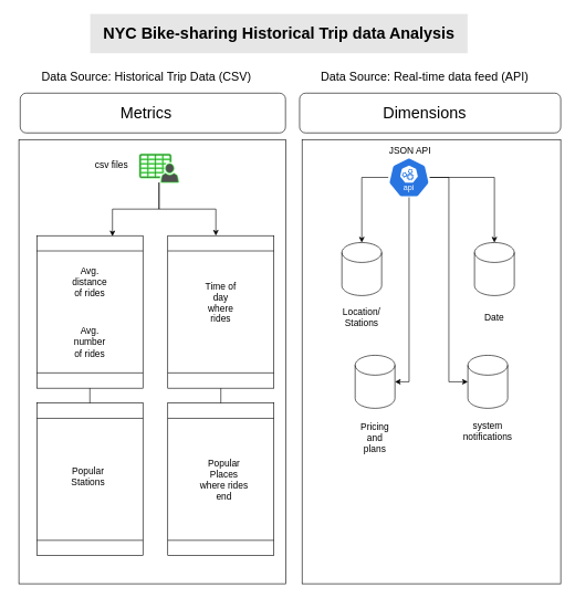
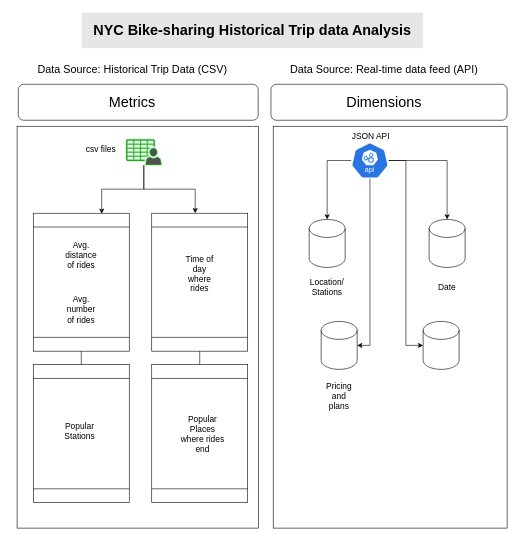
  <mxCell id="0" />
  <mxCell id="1" parent="0" />
  <mxCell id="2" value="" style="rounded=0;whiteSpace=wrap;html=1;fillColor=#E6E6E6;strokeColor=#FCFCFC;" vertex="1" parent="1"><mxGeometry x="135" y="20" width="570" height="60" as="geometry" /></mxCell>
  <mxCell id="3" value="" style="rounded=0;whiteSpace=wrap;html=1;" vertex="1" parent="1"><mxGeometry x="455" y="210" width="390" height="670" as="geometry" /></mxCell>
  <mxCell id="4" value="" style="rounded=0;whiteSpace=wrap;html=1;" parent="1" vertex="1"><mxGeometry x="28" y="210" width="402.5" height="670" as="geometry" /></mxCell>
  <mxCell id="5" value="NYC Bike-sharing Historical Trip data Analysis" style="text;strokeColor=none;fillColor=none;html=1;fontSize=24;fontStyle=1;verticalAlign=middle;align=center;" parent="1" vertex="1"><mxGeometry x="155" y="30" width="530" height="40" as="geometry" /></mxCell>
  <mxCell id="6" value="" style="shape=process;whiteSpace=wrap;html=1;backgroundOutline=1;rotation=-90;" parent="1" vertex="1"><mxGeometry x="20" y="390" width="230" height="160" as="geometry" /></mxCell>
  <mxCell id="7" value="" style="shape=process;whiteSpace=wrap;html=1;backgroundOutline=1;rotation=-90;" parent="1" vertex="1"><mxGeometry x="217.5" y="390" width="230" height="160" as="geometry" /></mxCell>
  <mxCell id="8" value="&lt;font style=&quot;font-size: 14px;&quot;&gt;Avg. distance of rides&lt;/font&gt;" style="text;html=1;align=center;verticalAlign=middle;whiteSpace=wrap;rounded=0;" parent="1" vertex="1"><mxGeometry x="105" y="400" width="60" height="50" as="geometry" /></mxCell>
  <mxCell id="9" value="&lt;font style=&quot;font-size: 14px;&quot;&gt;Avg. number of rides&lt;/font&gt;" style="text;html=1;align=center;verticalAlign=middle;whiteSpace=wrap;rounded=0;" parent="1" vertex="1"><mxGeometry x="105" y="492.5" width="60" height="47.5" as="geometry" /></mxCell>
  <mxCell id="10" value="&lt;font style=&quot;font-size: 14px;&quot;&gt;Time of day where rides&lt;/font&gt;" style="text;html=1;align=center;verticalAlign=middle;whiteSpace=wrap;rounded=0;" parent="1" vertex="1"><mxGeometry x="300" y="432.5" width="65" height="47.5" as="geometry" /></mxCell>
  <mxCell id="11" value="" style="shape=process;whiteSpace=wrap;html=1;backgroundOutline=1;rotation=-90;" parent="1" vertex="1"><mxGeometry x="20" y="642.5" width="230" height="160" as="geometry" /></mxCell>
  <mxCell id="12" value="&lt;font style=&quot;font-size: 14px;&quot;&gt;Popular Stations&lt;/font&gt;" style="text;html=1;align=center;verticalAlign=middle;whiteSpace=wrap;rounded=0;" parent="1" vertex="1"><mxGeometry x="100" y="682.5" width="65" height="70" as="geometry" /></mxCell>
  <mxCell id="13" value="" style="shape=process;whiteSpace=wrap;html=1;backgroundOutline=1;rotation=-90;" parent="1" vertex="1"><mxGeometry x="217.5" y="642.5" width="230" height="160" as="geometry" /></mxCell>
  <mxCell id="14" value="&lt;font style=&quot;font-size: 14px;&quot;&gt;Popular Places where rides end&lt;/font&gt;" style="text;html=1;align=center;verticalAlign=middle;whiteSpace=wrap;rounded=0;" parent="1" vertex="1"><mxGeometry x="300" y="683.75" width="75" height="77.5" as="geometry" /></mxCell>
  <mxCell id="15" value="" style="endArrow=none;html=1;rounded=0;exitX=1;exitY=0.5;exitDx=0;exitDy=0;entryX=0;entryY=0.5;entryDx=0;entryDy=0;" parent="1" source="11" target="6" edge="1"><mxGeometry width="50" height="50" relative="1" as="geometry"><mxPoint x="88.75" y="630" as="sourcePoint" /><mxPoint x="134.75" y="590" as="targetPoint" /></mxGeometry></mxCell>
  <mxCell id="16" value="" style="endArrow=none;html=1;rounded=0;exitX=1;exitY=0.5;exitDx=0;exitDy=0;entryX=0;entryY=0.5;entryDx=0;entryDy=0;" parent="1" source="13" target="7" edge="1"><mxGeometry width="50" height="50" relative="1" as="geometry"><mxPoint x="144.75" y="618" as="sourcePoint" /><mxPoint x="144.75" y="595" as="targetPoint" /></mxGeometry></mxCell>
  <mxCell id="17" value="" style="sketch=0;pointerEvents=1;shadow=0;dashed=0;html=1;strokeColor=#33FF33;fillColor=#505050;labelPosition=center;verticalLabelPosition=bottom;verticalAlign=top;outlineConnect=0;align=center;shape=mxgraph.office.users.csv_file;" parent="1" vertex="1"><mxGeometry x="209.75" y="231.75" width="59" height="43" as="geometry" /></mxCell>
  <mxCell id="18" value="&lt;font style=&quot;font-size: 14px;&quot;&gt;csv files&lt;/font&gt;" style="text;html=1;align=center;verticalAlign=middle;whiteSpace=wrap;rounded=0;" parent="1" vertex="1"><mxGeometry x="135" y="231.75" width="66.25" height="33.5" as="geometry" /></mxCell>
  <mxCell id="19" value="" style="shape=cylinder3;whiteSpace=wrap;html=1;boundedLbl=1;backgroundOutline=1;size=15;" parent="1" vertex="1"><mxGeometry x="515" y="365.38" width="60" height="80" as="geometry" /></mxCell>
  <mxCell id="20" value="" style="shape=cylinder3;whiteSpace=wrap;html=1;boundedLbl=1;backgroundOutline=1;size=15;" parent="1" vertex="1"><mxGeometry x="715" y="365.38" width="60" height="80" as="geometry" /></mxCell>
  <mxCell id="21" value="&lt;font style=&quot;font-size: 14px;&quot;&gt;Location/ Stations&lt;/font&gt;" style="text;html=1;align=center;verticalAlign=middle;whiteSpace=wrap;rounded=0;" parent="1" vertex="1"><mxGeometry x="515" y="462.5" width="60" height="30" as="geometry" /></mxCell>
  <mxCell id="22" value="&lt;font style=&quot;font-size: 14px;&quot;&gt;Date&lt;/font&gt;" style="text;html=1;align=center;verticalAlign=middle;whiteSpace=wrap;rounded=0;" parent="1" vertex="1"><mxGeometry x="715" y="462.5" width="60" height="30" as="geometry" /></mxCell>
  <mxCell id="23" value="" style="shape=cylinder3;whiteSpace=wrap;html=1;boundedLbl=1;backgroundOutline=1;size=15;" parent="1" vertex="1"><mxGeometry x="535" y="535.38" width="60" height="80" as="geometry" /></mxCell>
  <mxCell id="24" value="&lt;font style=&quot;font-size: 14px;&quot;&gt;Pricing and plans&lt;/font&gt;" style="text;html=1;align=center;verticalAlign=middle;whiteSpace=wrap;rounded=0;" parent="1" vertex="1"><mxGeometry x="535" y="645.38" width="60" height="30" as="geometry" /></mxCell>
  <mxCell id="25" value="" style="shape=cylinder3;whiteSpace=wrap;html=1;boundedLbl=1;backgroundOutline=1;size=15;" parent="1" vertex="1"><mxGeometry x="705" y="535.38" width="60" height="80" as="geometry" /></mxCell>
- <mxCell id="26" value="&lt;font style=&quot;font-size: 14px;&quot;&gt;system&lt;/font&gt;&lt;div&gt;&lt;font style=&quot;font-size: 14px;&quot;&gt;notifications&lt;/font&gt;&lt;/div&gt;" style="text;html=1;align=center;verticalAlign=middle;whiteSpace=wrap;rounded=0;" parent="1" vertex="1"><mxGeometry x="670" y="635.38" width="130" height="30" as="geometry" /></mxCell>
  <mxCell id="27" value="" style="rounded=1;whiteSpace=wrap;html=1;" parent="1" vertex="1"><mxGeometry x="30" y="140" width="400" height="60" as="geometry" /></mxCell>
  <mxCell id="28" value="&lt;font style=&quot;font-size: 24px;&quot;&gt;Metrics&lt;/font&gt;" style="text;html=1;align=center;verticalAlign=middle;whiteSpace=wrap;rounded=0;" parent="1" vertex="1"><mxGeometry x="190" y="155" width="60" height="30" as="geometry" /></mxCell>
  <mxCell id="29" value="" style="rounded=1;whiteSpace=wrap;html=1;" parent="1" vertex="1"><mxGeometry x="451.25" y="140" width="393.75" height="60" as="geometry" /></mxCell>
  <mxCell id="30" value="&lt;font style=&quot;font-size: 24px;&quot;&gt;Dimensions&lt;/font&gt;" style="text;html=1;align=center;verticalAlign=middle;whiteSpace=wrap;rounded=0;" parent="1" vertex="1"><mxGeometry x="580" y="155" width="120" height="30" as="geometry" /></mxCell>
  <mxCell id="31" value="&lt;font style=&quot;font-size: 18px;&quot;&gt;Data Source: Historical Trip Data (CSV)&lt;/font&gt;" style="text;html=1;align=center;verticalAlign=middle;whiteSpace=wrap;rounded=0;shadow=1;" parent="1" vertex="1"><mxGeometry x="23.75" y="100" width="392.5" height="30" as="geometry" /></mxCell>
  <mxCell id="32" value="&lt;font style=&quot;font-size: 18px;&quot;&gt;Data Source: Real-time data feed (API)&lt;/font&gt;" style="text;html=1;align=center;verticalAlign=middle;whiteSpace=wrap;rounded=0;shadow=1;" parent="1" vertex="1"><mxGeometry x="481.25" y="100" width="317.5" height="30" as="geometry" /></mxCell>
  <mxCell id="33" style="edgeStyle=orthogonalEdgeStyle;rounded=0;orthogonalLoop=1;jettySize=auto;html=1;" edge="1" parent="1" source="34" target="19"><mxGeometry relative="1" as="geometry" /></mxCell>
  <mxCell id="34" value="" style="aspect=fixed;sketch=0;html=1;dashed=0;whitespace=wrap;verticalLabelPosition=bottom;verticalAlign=top;fillColor=#2875E2;strokeColor=#ffffff;points=[[0.005,0.63,0],[0.1,0.2,0],[0.9,0.2,0],[0.5,0,0],[0.995,0.63,0],[0.72,0.99,0],[0.5,1,0],[0.28,0.99,0]];shape=mxgraph.kubernetes.icon2;kubernetesLabel=1;prIcon=api" vertex="1" parent="1"><mxGeometry x="585" y="237.13" width="62.5" height="60" as="geometry" /></mxCell>
  <mxCell id="35" style="edgeStyle=orthogonalEdgeStyle;rounded=0;orthogonalLoop=1;jettySize=auto;html=1;entryX=0.996;entryY=0.713;entryDx=0;entryDy=0;entryPerimeter=0;" edge="1" parent="1" source="17" target="6"><mxGeometry relative="1" as="geometry" /></mxCell>
  <mxCell id="36" style="edgeStyle=orthogonalEdgeStyle;rounded=0;orthogonalLoop=1;jettySize=auto;html=1;entryX=1;entryY=0.453;entryDx=0;entryDy=0;entryPerimeter=0;" edge="1" parent="1" source="17" target="7"><mxGeometry relative="1" as="geometry" /></mxCell>
  <mxCell id="37" style="edgeStyle=orthogonalEdgeStyle;rounded=0;orthogonalLoop=1;jettySize=auto;html=1;entryX=0.5;entryY=0;entryDx=0;entryDy=0;entryPerimeter=0;" edge="1" parent="1" source="34" target="20"><mxGeometry relative="1" as="geometry" /></mxCell>
  <mxCell id="38" style="edgeStyle=orthogonalEdgeStyle;rounded=0;orthogonalLoop=1;jettySize=auto;html=1;entryX=1;entryY=0.5;entryDx=0;entryDy=0;entryPerimeter=0;" edge="1" parent="1" source="34" target="23"><mxGeometry relative="1" as="geometry" /></mxCell>
  <mxCell id="39" style="edgeStyle=orthogonalEdgeStyle;rounded=0;orthogonalLoop=1;jettySize=auto;html=1;entryX=0;entryY=0.5;entryDx=0;entryDy=0;entryPerimeter=0;" edge="1" parent="1" source="34" target="25"><mxGeometry relative="1" as="geometry" /></mxCell>
  <mxCell id="40" value="&lt;font style=&quot;font-size: 14px;&quot;&gt;JSON API&lt;/font&gt;" style="text;html=1;align=center;verticalAlign=middle;whiteSpace=wrap;rounded=0;" vertex="1" parent="1"><mxGeometry x="585" y="210" width="66.25" height="33.5" as="geometry" /></mxCell>
